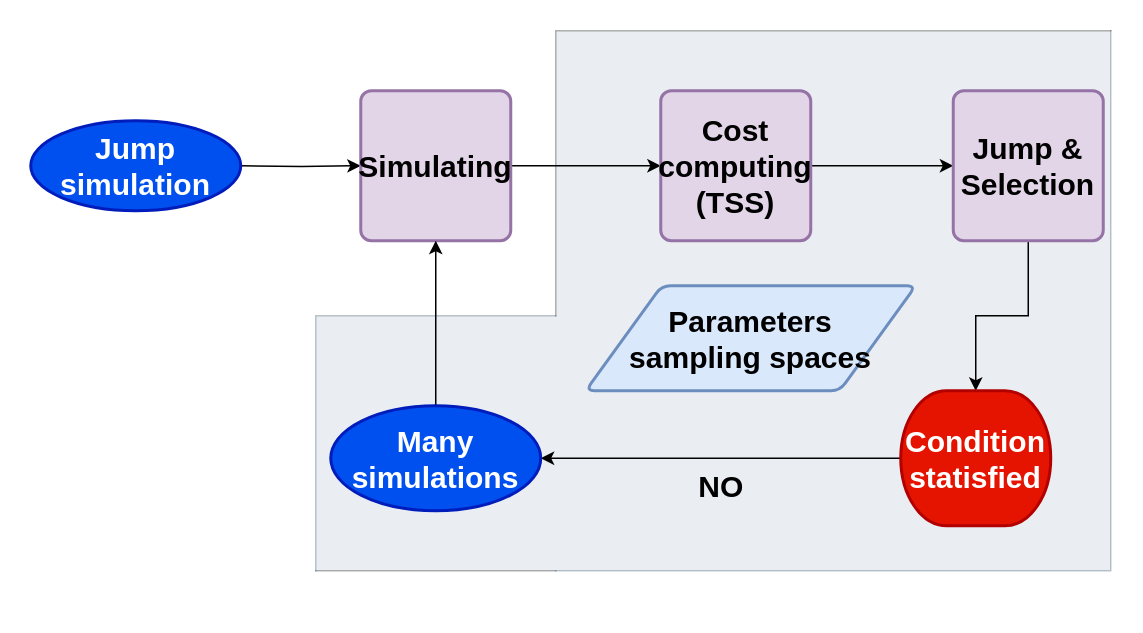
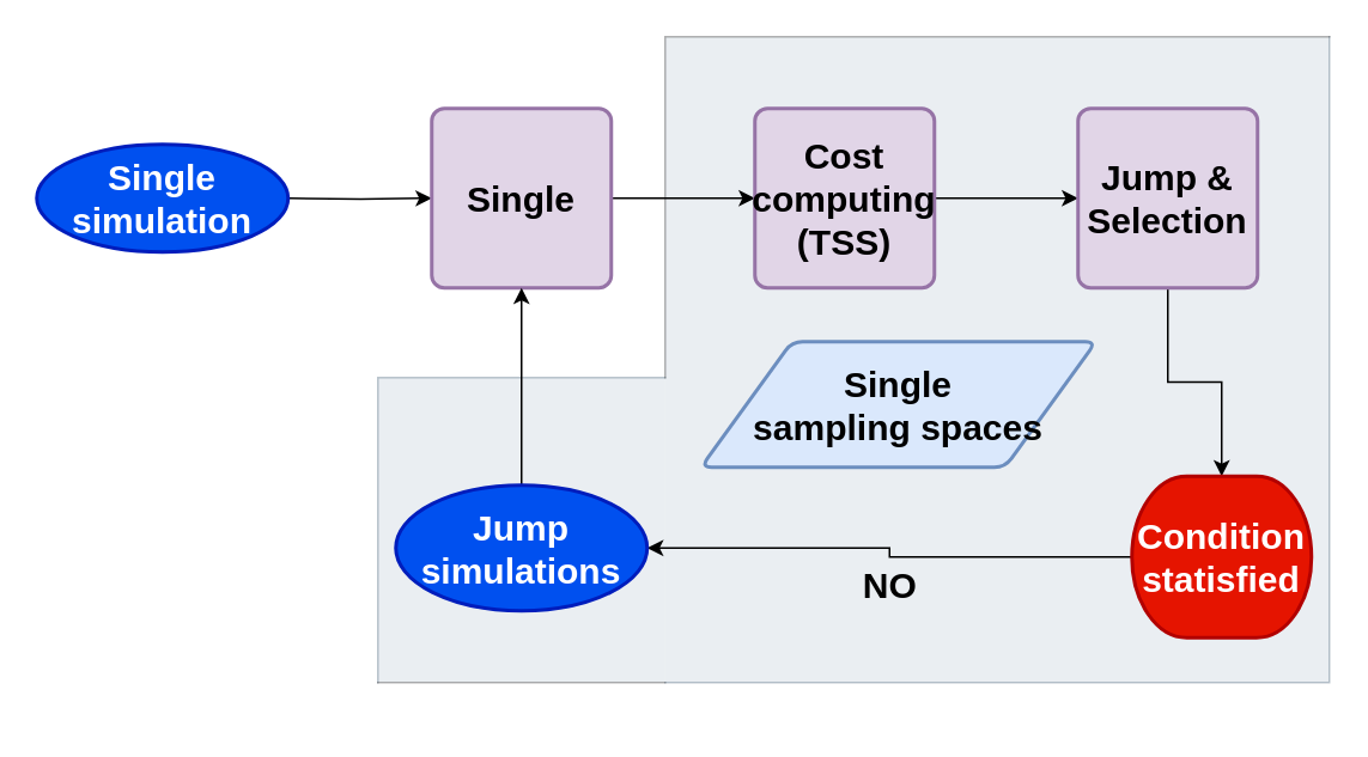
  <mxCell id="0" />
  <mxCell id="1" parent="0" />
  <mxCell id="2" value="" style="shape=partialRectangle;whiteSpace=wrap;html=1;top=0;left=0;fillColor=#bac8d3;opacity=30;rounded=0;fontSize=20;strokeColor=#23445d;" parent="1" vertex="1"><mxGeometry x="370" y="20" width="370" height="360" as="geometry" /></mxCell>
  <mxCell id="3" value="" style="shape=partialRectangle;whiteSpace=wrap;html=1;bottom=0;right=0;fillColor=#bac8d3;rounded=0;fontSize=20;strokeColor=#23445d;opacity=30;" parent="1" vertex="1"><mxGeometry x="210" y="210" width="160" height="170" as="geometry" /></mxCell>
  <mxCell id="4" value="" style="shape=partialRectangle;whiteSpace=wrap;html=1;bottom=0;right=0;fillColor=none;opacity=30;" parent="1" vertex="1"><mxGeometry x="370" y="20" width="370" height="190" as="geometry" /></mxCell>
  <mxCell id="5" value="" style="edgeStyle=orthogonalEdgeStyle;rounded=0;orthogonalLoop=1;jettySize=auto;html=1;fontSize=20;" parent="1" target="8" edge="1"><mxGeometry relative="1" as="geometry"><mxPoint x="160" y="110" as="sourcePoint" /></mxGeometry></mxCell>
- <mxCell id="6" value="&lt;b style=&quot;font-size: 20px&quot;&gt;&lt;font style=&quot;font-size: 20px&quot;&gt;Parameters&lt;br style=&quot;font-size: 20px&quot;&gt;sampling spaces&lt;br style=&quot;font-size: 20px&quot;&gt;&lt;/font&gt;&lt;/b&gt;" style="shape=parallelogram;html=1;strokeWidth=2;perimeter=parallelogramPerimeter;whiteSpace=wrap;rounded=1;arcSize=12;size=0.23;fillColor=#dae8fc;strokeColor=#6c8ebf;fontSize=20;align=center;" parent="1" vertex="1"><mxGeometry x="390" y="190" width="220" height="70" as="geometry" /></mxCell>
+ <mxCell id="6" value="&lt;b style=&quot;font-size: 20px&quot;&gt;&lt;font style=&quot;font-size: 20px&quot;&gt;Single&lt;br style=&quot;font-size: 20px&quot;&gt;sampling spaces&lt;br style=&quot;font-size: 20px&quot;&gt;&lt;/font&gt;&lt;/b&gt;" style="shape=parallelogram;html=1;strokeWidth=2;perimeter=parallelogramPerimeter;whiteSpace=wrap;rounded=1;arcSize=12;size=0.23;fillColor=#dae8fc;strokeColor=#6c8ebf;fontSize=20;align=center;" parent="1" vertex="1"><mxGeometry x="390" y="190" width="220" height="70" as="geometry" /></mxCell>
  <mxCell id="7" value="" style="edgeStyle=orthogonalEdgeStyle;rounded=0;orthogonalLoop=1;jettySize=auto;html=1;fontSize=20;" parent="1" source="8" target="10" edge="1"><mxGeometry relative="1" as="geometry" /></mxCell>
- <mxCell id="8" value="&lt;b style=&quot;font-size: 20px;&quot;&gt;Simulating&lt;/b&gt;" style="rounded=1;whiteSpace=wrap;html=1;absoluteArcSize=1;arcSize=14;strokeWidth=2;fillColor=#e1d5e7;strokeColor=#9673a6;fontSize=20;verticalAlign=middle;labelPosition=center;verticalLabelPosition=middle;align=center;" parent="1" vertex="1"><mxGeometry x="240" y="60" width="100" height="100" as="geometry" /></mxCell>
+ <mxCell id="8" value="&lt;b style=&quot;font-size: 20px;&quot;&gt;Single&lt;/b&gt;" style="rounded=1;whiteSpace=wrap;html=1;absoluteArcSize=1;arcSize=14;strokeWidth=2;fillColor=#e1d5e7;strokeColor=#9673a6;fontSize=20;verticalAlign=middle;labelPosition=center;verticalLabelPosition=middle;align=center;" parent="1" vertex="1"><mxGeometry x="240" y="60" width="100" height="100" as="geometry" /></mxCell>
  <mxCell id="9" value="" style="edgeStyle=orthogonalEdgeStyle;rounded=0;orthogonalLoop=1;jettySize=auto;html=1;fontSize=20;" parent="1" source="10" target="12" edge="1"><mxGeometry relative="1" as="geometry" /></mxCell>
- <mxCell id="10" value="&lt;b style=&quot;font-size: 20px&quot;&gt;Cost computing (TSS)&lt;/b&gt;" style="rounded=1;whiteSpace=wrap;html=1;absoluteArcSize=1;arcSize=14;strokeWidth=2;fillColor=#e1d5e7;strokeColor=#9673a6;fontSize=20;verticalAlign=middle;labelPosition=center;verticalLabelPosition=middle;align=center;" parent="1" vertex="1"><mxGeometry x="440" y="60" width="100" height="100" as="geometry" /></mxCell>
+ <mxCell id="10" value="&lt;b style=&quot;font-size: 20px&quot;&gt;Cost computing (TSS)&lt;/b&gt;" style="rounded=1;whiteSpace=wrap;html=1;absoluteArcSize=1;arcSize=14;strokeWidth=2;fillColor=#e1d5e7;strokeColor=#9673a6;fontSize=20;verticalAlign=middle;labelPosition=center;verticalLabelPosition=middle;align=center;" parent="1" vertex="1"><mxGeometry x="420" y="60" width="100" height="100" as="geometry" /></mxCell>
  <mxCell id="11" style="edgeStyle=orthogonalEdgeStyle;rounded=0;orthogonalLoop=1;jettySize=auto;html=1;exitX=0.5;exitY=1;exitDx=0;exitDy=0;entryX=0.5;entryY=0;entryDx=0;entryDy=0;entryPerimeter=0;fontSize=20;" parent="1" source="12" target="15" edge="1"><mxGeometry relative="1" as="geometry" /></mxCell>
- <mxCell id="12" value="&lt;b style=&quot;font-size: 20px;&quot;&gt;Jump &amp;amp;&lt;br style=&quot;font-size: 20px;&quot;&gt;Selection&lt;br style=&quot;font-size: 20px;&quot;&gt;&lt;/b&gt;" style="rounded=1;whiteSpace=wrap;html=1;absoluteArcSize=1;arcSize=14;strokeWidth=2;fillColor=#e1d5e7;strokeColor=#9673a6;fontSize=20;verticalAlign=middle;labelPosition=center;verticalLabelPosition=middle;align=center;" parent="1" vertex="1"><mxGeometry x="635" y="60" width="100" height="100" as="geometry" /></mxCell>
- <mxCell id="13" value="&lt;b style=&quot;font-size: 20px;&quot;&gt;Jump simulation&lt;/b&gt;" style="strokeWidth=2;html=1;shape=mxgraph.flowchart.start_1;whiteSpace=wrap;fontSize=20;fillColor=#0050ef;strokeColor=#001DBC;fontColor=#ffffff;" parent="1" vertex="1"><mxGeometry x="20" y="80" width="140" height="60" as="geometry" /></mxCell>
+ <mxCell id="12" value="&lt;b style=&quot;font-size: 20px;&quot;&gt;Jump &amp;amp;&lt;br style=&quot;font-size: 20px;&quot;&gt;Selection&lt;br style=&quot;font-size: 20px;&quot;&gt;&lt;/b&gt;" style="rounded=1;whiteSpace=wrap;html=1;absoluteArcSize=1;arcSize=14;strokeWidth=2;fillColor=#e1d5e7;strokeColor=#9673a6;fontSize=20;verticalAlign=middle;labelPosition=center;verticalLabelPosition=middle;align=center;" parent="1" vertex="1"><mxGeometry x="600" y="60" width="100" height="100" as="geometry" /></mxCell>
+ <mxCell id="13" value="&lt;b style=&quot;font-size: 20px;&quot;&gt;Single simulation&lt;/b&gt;" style="strokeWidth=2;html=1;shape=mxgraph.flowchart.start_1;whiteSpace=wrap;fontSize=20;fillColor=#0050ef;strokeColor=#001DBC;fontColor=#ffffff;" parent="1" vertex="1"><mxGeometry x="20" y="80" width="140" height="60" as="geometry" /></mxCell>
  <mxCell id="14" value="NO" style="edgeStyle=orthogonalEdgeStyle;rounded=0;orthogonalLoop=1;jettySize=auto;html=1;entryX=1;entryY=0.5;entryDx=0;entryDy=0;fontSize=20;labelPosition=center;verticalLabelPosition=bottom;align=center;verticalAlign=top;fontStyle=1;labelBackgroundColor=none;entryPerimeter=0;" parent="1" source="15" target="17" edge="1"><mxGeometry relative="1" as="geometry" /></mxCell>
- <mxCell id="15" value="&lt;b style=&quot;font-size: 20px;&quot;&gt;Condition statisfied&lt;/b&gt;" style="strokeWidth=2;html=1;shape=mxgraph.flowchart.terminator;whiteSpace=wrap;fontSize=20;fillColor=#e51400;strokeColor=#B20000;fontColor=#ffffff;" parent="1" vertex="1"><mxGeometry x="600" y="260" width="100" height="90" as="geometry" /></mxCell>
+ <mxCell id="15" value="&lt;b style=&quot;font-size: 20px;&quot;&gt;Condition statisfied&lt;/b&gt;" style="strokeWidth=2;html=1;shape=mxgraph.flowchart.terminator;whiteSpace=wrap;fontSize=20;fillColor=#e51400;strokeColor=#B20000;fontColor=#ffffff;" parent="1" vertex="1"><mxGeometry x="630" y="265" width="100" height="90" as="geometry" /></mxCell>
  <mxCell id="16" style="edgeStyle=orthogonalEdgeStyle;rounded=0;orthogonalLoop=1;jettySize=auto;html=1;labelBackgroundColor=none;fontSize=20;fontColor=#000000;" parent="1" source="17" target="8" edge="1"><mxGeometry relative="1" as="geometry" /></mxCell>
- <mxCell id="17" value="&lt;b style=&quot;font-size: 20px&quot;&gt;Many simulations&lt;/b&gt;" style="strokeWidth=2;html=1;shape=mxgraph.flowchart.start_1;whiteSpace=wrap;fontSize=20;fillColor=#0050ef;strokeColor=#001DBC;fontColor=#ffffff;" parent="1" vertex="1"><mxGeometry x="220" y="270" width="140" height="70" as="geometry" /></mxCell>
+ <mxCell id="17" value="&lt;b style=&quot;font-size: 20px&quot;&gt;Jump simulations&lt;/b&gt;" style="strokeWidth=2;html=1;shape=mxgraph.flowchart.start_1;whiteSpace=wrap;fontSize=20;fillColor=#0050ef;strokeColor=#001DBC;fontColor=#ffffff;" parent="1" vertex="1"><mxGeometry x="220" y="270" width="140" height="70" as="geometry" /></mxCell>
  <mxCell id="18" value="" style="shape=partialRectangle;whiteSpace=wrap;html=1;right=0;top=0;bottom=0;fillColor=none;routingCenterX=-0.5;rotation=-90;opacity=30;" parent="1" vertex="1"><mxGeometry x="230" y="240" width="120" height="160" as="geometry" /></mxCell>
